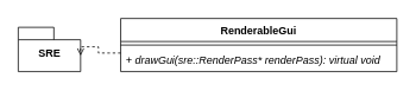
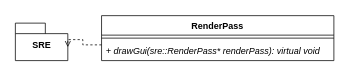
  <mxCell id="0" />
  <mxCell id="1" parent="0" />
- <mxCell id="2" value="RenderableGui" style="swimlane;fontStyle=1;align=center;verticalAlign=top;childLayout=stackLayout;horizontal=1;startSize=26;horizontalStack=0;resizeParent=1;resizeParentMax=0;resizeLast=0;collapsible=1;marginBottom=0;" parent="1" vertex="1"><mxGeometry x="135" y="20" width="310" height="60" as="geometry" /></mxCell>
+ <mxCell id="2" value="RenderPass" style="swimlane;fontStyle=1;align=center;verticalAlign=top;childLayout=stackLayout;horizontal=1;startSize=26;horizontalStack=0;resizeParent=1;resizeParentMax=0;resizeLast=0;collapsible=1;marginBottom=0;" parent="1" vertex="1"><mxGeometry x="135" y="20" width="310" height="60" as="geometry" /></mxCell>
  <mxCell id="3" value="" style="line;strokeWidth=1;fillColor=none;align=left;verticalAlign=middle;spacingTop=-1;spacingLeft=3;spacingRight=3;rotatable=0;labelPosition=right;points=[];portConstraint=eastwest;" parent="2" vertex="1"><mxGeometry y="26" width="310" height="8" as="geometry" /></mxCell>
  <mxCell id="4" value="+ drawGui(sre::RenderPass* renderPass): virtual void &#10;" style="text;strokeColor=none;fillColor=none;align=left;verticalAlign=top;spacingLeft=4;spacingRight=4;overflow=hidden;rotatable=0;points=[[0,0.5],[1,0.5]];portConstraint=eastwest;fontStyle=2" parent="2" vertex="1"><mxGeometry y="34" width="310" height="26" as="geometry" /></mxCell>
  <mxCell id="5" value="SRE" style="shape=folder;fontStyle=1;spacingTop=10;tabWidth=40;tabHeight=14;tabPosition=left;html=1;" parent="1" vertex="1"><mxGeometry x="20" y="30" width="70" height="50" as="geometry" /></mxCell>
  <mxCell id="6" style="edgeStyle=orthogonalEdgeStyle;rounded=0;orthogonalLoop=1;jettySize=auto;html=1;exitX=0;exitY=0.5;exitDx=0;exitDy=0;entryX=0;entryY=0;entryDx=70;entryDy=32;entryPerimeter=0;dashed=1;endArrow=open;endFill=0;" parent="1" target="5" edge="1"><mxGeometry relative="1" as="geometry"><mxPoint x="135" y="59" as="sourcePoint" /><Array as="points"><mxPoint x="110" y="59" /><mxPoint x="110" y="52" /></Array></mxGeometry></mxCell>
